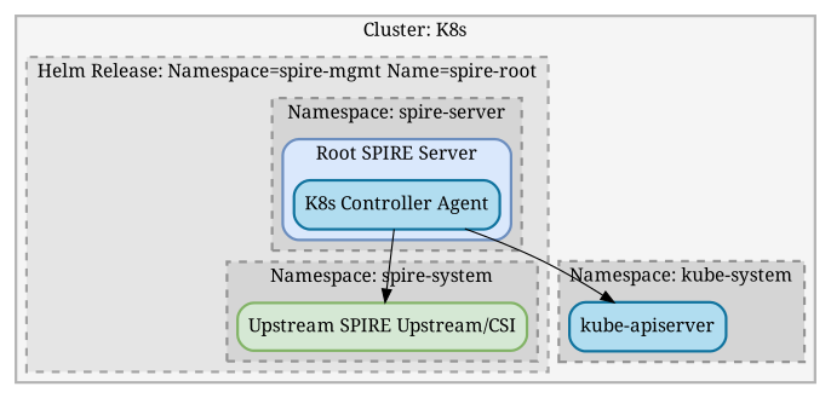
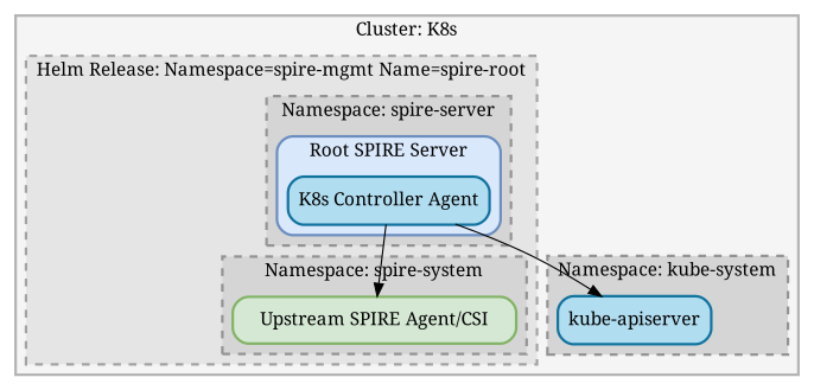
  digraph {
    compound=true
    fontname="Noto Serif"
    node [color="#10739e" fillcolor="#b1ddf0" fontname="Noto Serif" shape=record style="rounded,solid,filled,bold"]
    edge [fontname="Noto Serif"]
    n1 [label="K8s Controller Agent"]
-   n2 [color="#82b366" fillcolor="#d5e8d4" label="Upstream SPIRE Upstream/CSI" shape=box]
+   n2 [color="#82b366" fillcolor="#d5e8d4" label="Upstream SPIRE Agent/CSI" shape=box]
    n3 [label="kube-apiserver"]
    subgraph cluster_1 {
      color="#b3b3b3"
      fillcolor="#f5f5f5"
      label="Cluster: K8s"
      style="filled,solid,bold"
      subgraph cluster_2 {
        color="#a3a3a3"
        fillcolor="#e5e5e5"
        label="Helm Release: Namespace=spire-mgmt Name=spire-root"
        style="filled,dashed,bold"
        subgraph cluster_3 {
          color="#939393"
          fillcolor="#d5d5d5"
          label="Namespace: spire-server"
          style="filled,dashed,bold"
          subgraph cluster_4 {
            color="#6c8ebf"
            fillcolor="#dae8fc"
            label="Root SPIRE Server"
            style="filled,rounded,bold"
            n1
          }
        }
        subgraph cluster_5 {
          color="#939393"
          fillcolor="#d5d5d5"
          label="Namespace: spire-system"
          style="filled,dashed,bold"
          n2
        }
      }
      subgraph cluster_6 {
        color="#939393"
        fillcolor="#d5d5d5"
        label="Namespace: kube-system"
        style="filled,dashed,bold"
        n3
      }
    }
    n1 -> n2
    n1 -> n3
  }
